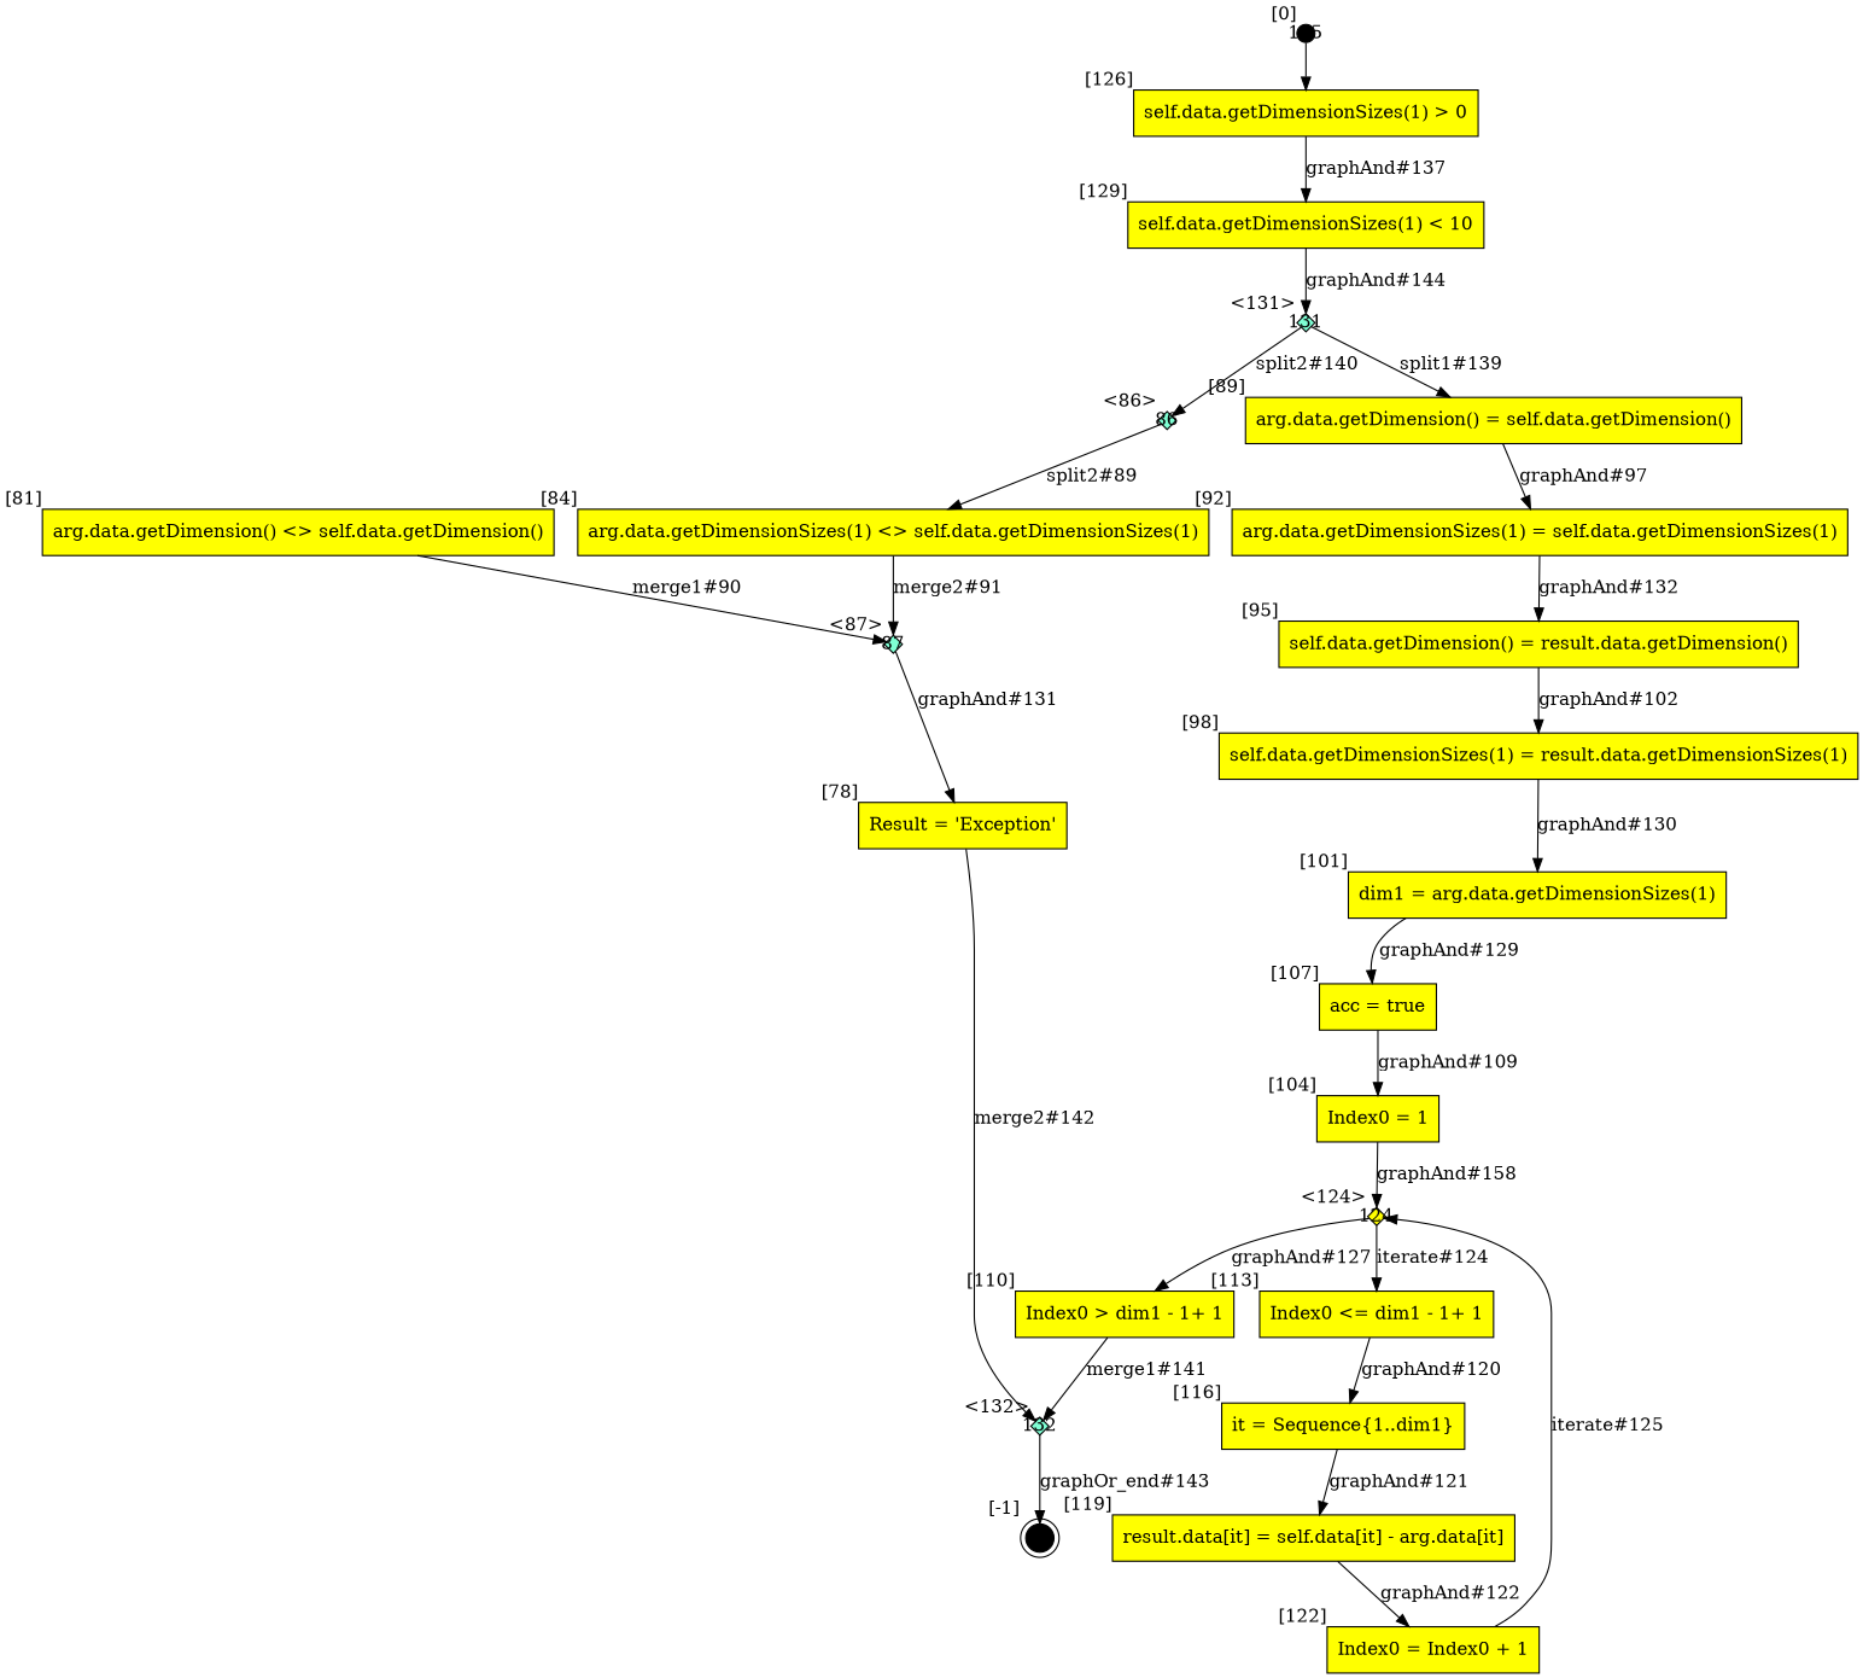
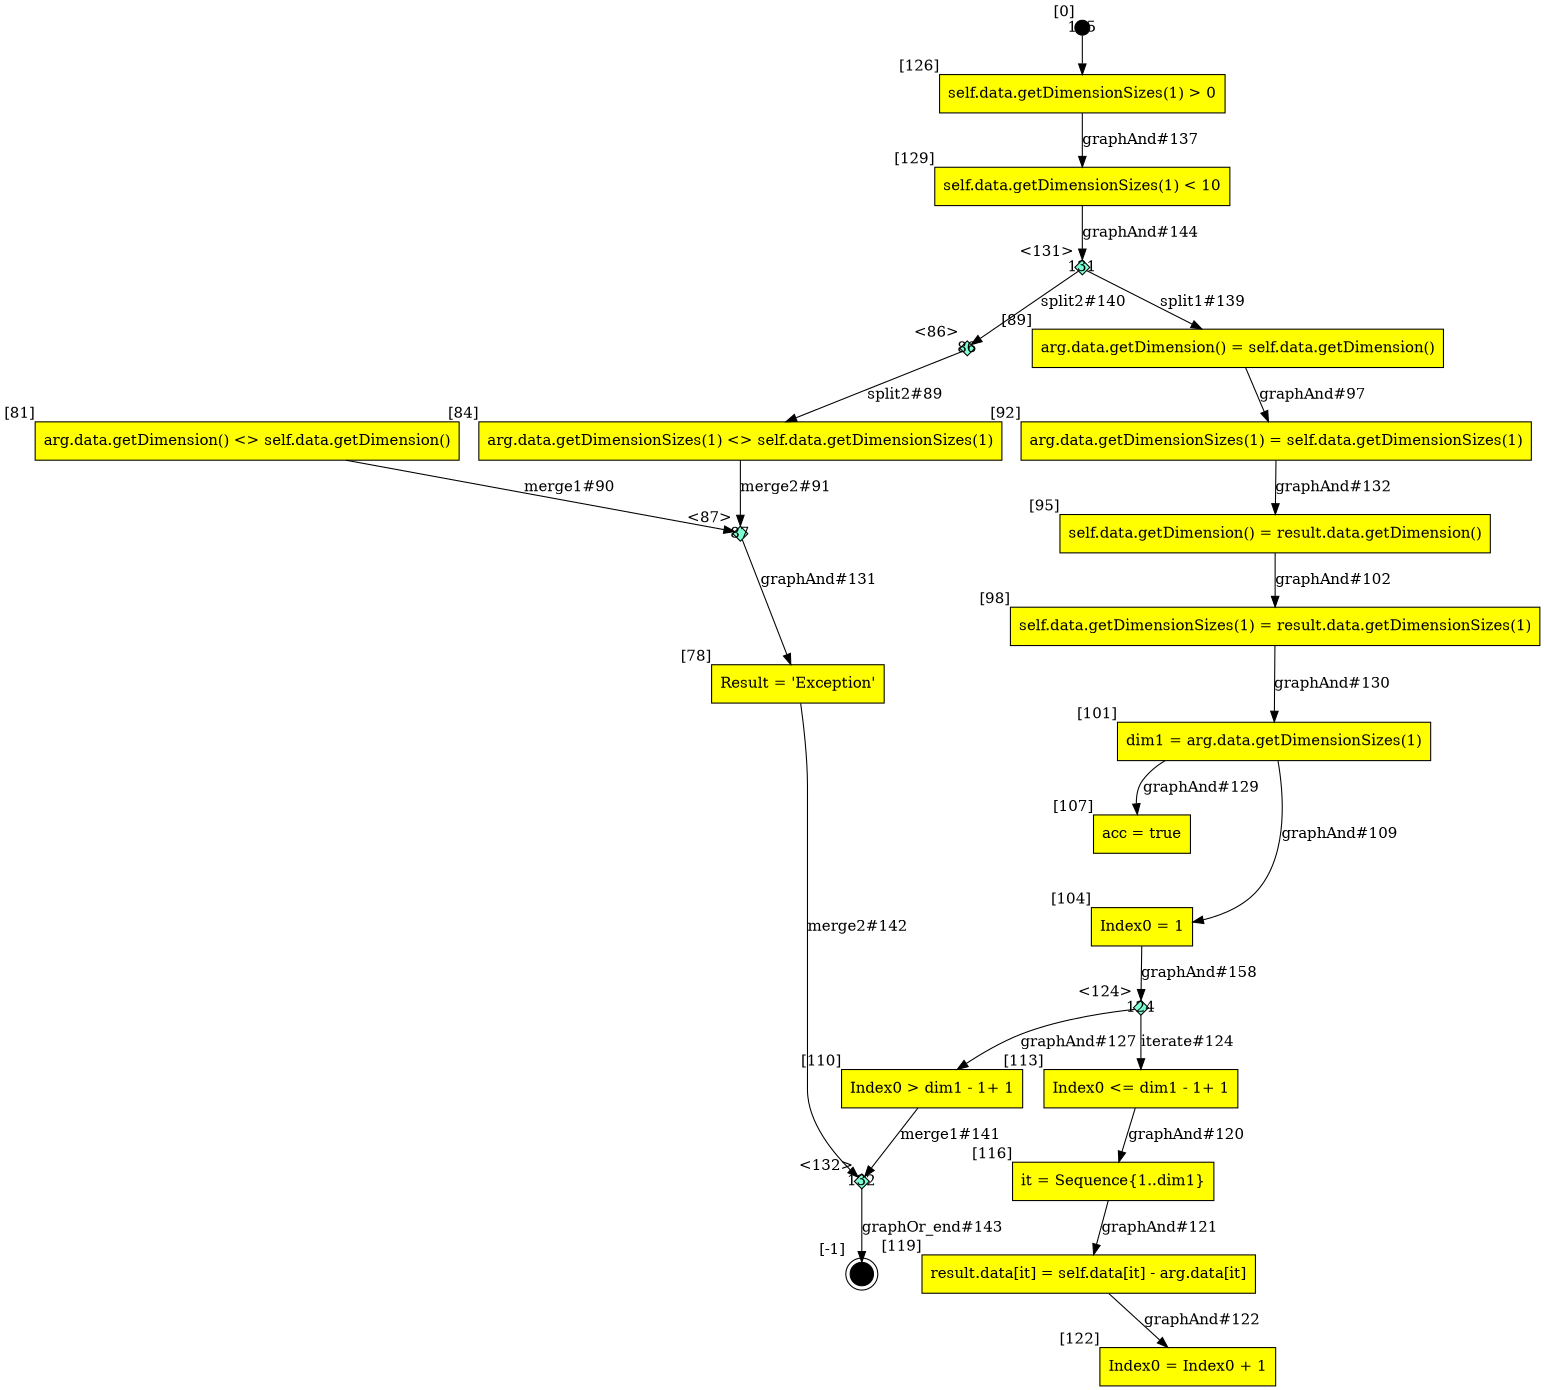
  digraph {
    node [fillcolor=yellow shape=box style=filled]
    n1 [label="self.data.getDimensionSizes(1) < 10" xlabel="[129]"]
    131 [fillcolor=aquamarine fixedsize=true height=.2 shape=diamond width=.2 xlabel="<131>"]
    86 [fillcolor=aquamarine fixedsize=true height=.2 shape=diamond width=.2 xlabel="<86>"]
    n4 [label="arg.data.getDimension() = self.data.getDimension()" xlabel="[89]"]
    n5 [label="arg.data.getDimensionSizes(1) <> self.data.getDimensionSizes(1)" xlabel="[84]"]
    n6 [label="arg.data.getDimensionSizes(1) = self.data.getDimensionSizes(1)" xlabel="[92]"]
    132 [fillcolor=aquamarine fixedsize=true height=.2 shape=diamond width=.2 xlabel="<132>"]
    79 [fillcolor=black fixedsize=true height=.2 shape=doublecircle width=.2 xlabel="[-1]"]
    n9 [label="Result = 'Exception'" xlabel="[78]"]
    n10 [label="arg.data.getDimension() <> self.data.getDimension()" xlabel="[81]"]
    87 [fillcolor=aquamarine fixedsize=true height=.2 shape=diamond width=.2 xlabel="<87>"]
    n12 [label="self.data.getDimension() = result.data.getDimension()" xlabel="[95]"]
    n13 [label="self.data.getDimensionSizes(1) = result.data.getDimensionSizes(1)" xlabel="[98]"]
    n14 [label="dim1 = arg.data.getDimensionSizes(1)" xlabel="[101]"]
    n15 [label="acc = true" xlabel="[107]"]
    n16 [label="Index0 = 1" xlabel="[104]"]
-   124 [fixedsize=true height=.2 shape=diamond width=.2 xlabel="<124>"]
+   124 [fillcolor=aquamarine fixedsize=true height=.2 shape=diamond width=.2 xlabel="<124>"]
    n18 [label="Index0 > dim1 - 1+ 1" xlabel="[110]"]
    n19 [label="Index0 <= dim1 - 1+ 1" xlabel="[113]"]
    n20 [label="it = Sequence{1..dim1}" xlabel="[116]"]
    n21 [label="result.data[it] = self.data[it] - arg.data[it]" xlabel="[119]"]
    n22 [label="Index0 = Index0 + 1" xlabel="[122]"]
    125 [fillcolor=black fixedsize=true height=.2 shape=circle width=.2 xlabel="[0]"]
    n24 [label="self.data.getDimensionSizes(1) > 0" xlabel="[126]"]
    n1 -> 131 [label="graphAnd#144"]
    131 -> 86 [label="split2#140"]
    131 -> n4 [label="split1#139"]
    86 -> n5 [label="split2#89"]
    n4 -> n6 [label="graphAnd#97"]
    n5 -> 87 [label="merge2#91"]
    n6 -> n12 [label="graphAnd#132"]
    132 -> 79 [label="graphOr_end#143"]
    n9 -> 132 [label="merge2#142"]
    n10 -> 87 [label="merge1#90"]
    87 -> n9 [label="graphAnd#131"]
    n12 -> n13 [label="graphAnd#102"]
    n13 -> n14 [label="graphAnd#130"]
    n14 -> n15 [label="graphAnd#129"]
-   n15 -> n16 [label="graphAnd#109"]
+   n14 -> n16 [label="graphAnd#109"]
    n16 -> 124 [label="graphAnd#158"]
    124 -> n18 [label="graphAnd#127"]
    124 -> n19 [label="iterate#124"]
    n18 -> 132 [label="merge1#141"]
    n19 -> n20 [label="graphAnd#120"]
    n20 -> n21 [label="graphAnd#121"]
    n21 -> n22 [label="graphAnd#122"]
-   n22 -> 124 [label="iterate#125"]
    125 -> n24
    n24 -> n1 [label="graphAnd#137"]
  }
